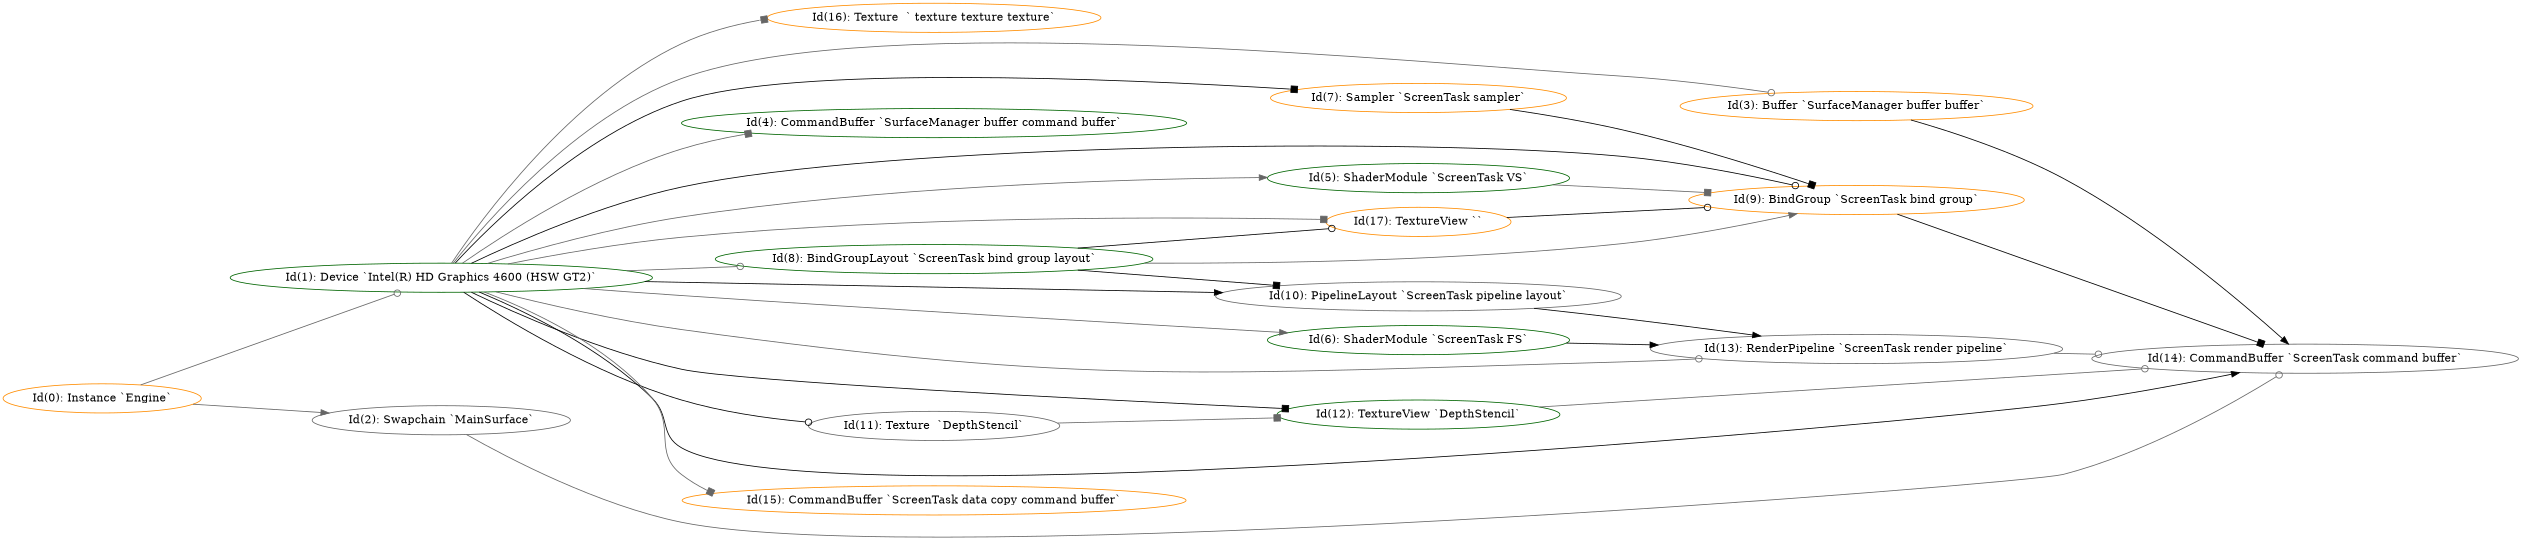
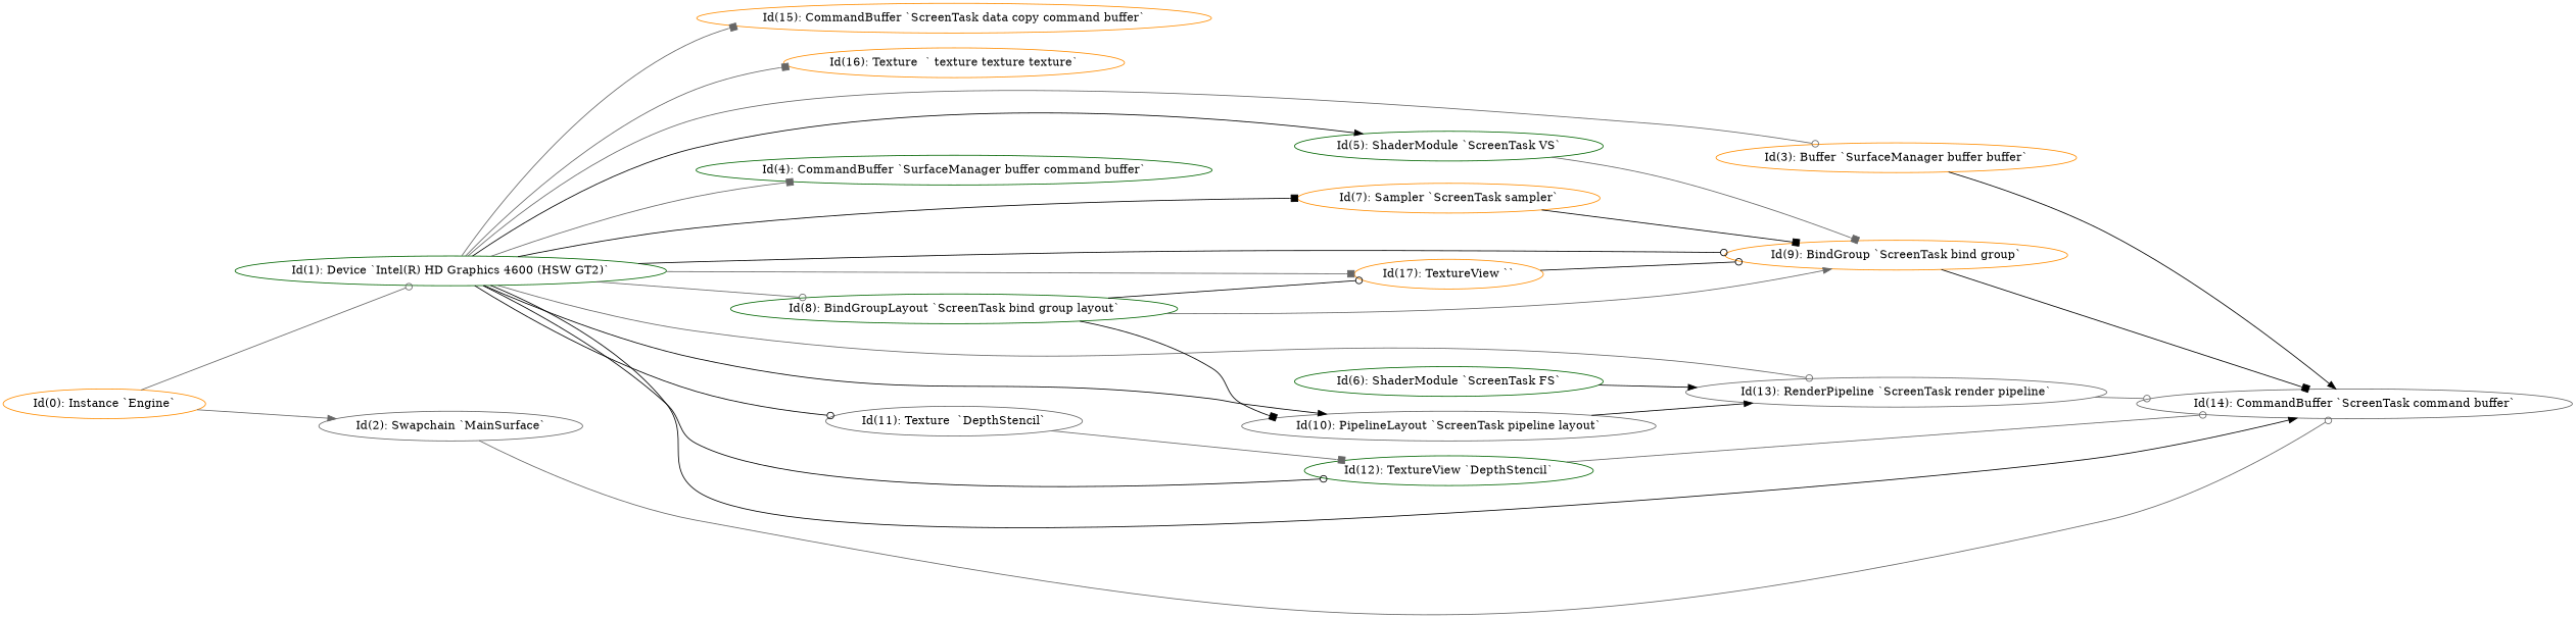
  digraph {
    rankdir=LR
    node [color=darkorange]
    edge [arrowhead=odot color=gray40]
    n1 [label="Id(0): Instance `Engine`"]
    n2 [color=darkgreen label="Id(1): Device `Intel(R) HD Graphics 4600 (HSW GT2)`"]
    n3 [color=gray40 label="Id(2): Swapchain `MainSurface`"]
    n4 [label="Id(3): Buffer `SurfaceManager buffer buffer`"]
    n5 [color=darkgreen label="Id(4): CommandBuffer `SurfaceManager buffer command buffer`"]
    n6 [color=darkgreen label="Id(5): ShaderModule `ScreenTask VS`"]
    n7 [color=darkgreen label="Id(6): ShaderModule `ScreenTask FS`"]
    n8 [label="Id(7): Sampler `ScreenTask sampler`"]
    n9 [color=darkgreen label="Id(8): BindGroupLayout `ScreenTask bind group layout`"]
    n10 [label="Id(9): BindGroup `ScreenTask bind group`"]
    n11 [color=gray40 label="Id(10): PipelineLayout `ScreenTask pipeline layout`"]
    n12 [color=gray40 label="Id(11): Texture  `DepthStencil`"]
    n13 [color=darkgreen label="Id(12): TextureView `DepthStencil`"]
    n14 [color=gray40 label="Id(13): RenderPipeline `ScreenTask render pipeline`"]
    n15 [color=gray40 label="Id(14): CommandBuffer `ScreenTask command buffer`"]
    n16 [label="Id(15): CommandBuffer `ScreenTask data copy command buffer`"]
    n17 [label="Id(16): Texture  ` texture texture texture`"]
    n18 [label="Id(17): TextureView ``"]
    n1 -> n2
    n1 -> n3 [arrowhead=normal]
    n2 -> n4
    n2 -> n5 [arrowhead=box]
-   n2 -> n6 [arrowhead=normal]
-   n2 -> n7 [arrowhead=normal]
+   n2 -> n6 [arrowhead=normal color=black]
    n2 -> n8 [arrowhead=box color=black]
    n2 -> n9
    n2 -> n10 [color=black]
    n2 -> n11 [arrowhead=normal color=black]
    n2 -> n12 [color=black]
-   n2 -> n13 [arrowhead=box color=black]
+   n2 -> n13 [color=black]
    n2 -> n14
    n2 -> n15 [arrowhead=normal color=black]
    n2 -> n16 [arrowhead=box]
    n2 -> n17 [arrowhead=box]
    n2 -> n18 [arrowhead=box]
    n3 -> n15
    n4 -> n15 [arrowhead=normal color=black]
    n6 -> n10 [arrowhead=box]
    n7 -> n14 [arrowhead=normal color=black]
    n8 -> n10 [arrowhead=box color=black]
    n9 -> n10 [arrowhead=normal]
    n9 -> n11 [arrowhead=box color=black]
    n9 -> n18 [color=black]
    n10 -> n15 [arrowhead=box color=black]
    n11 -> n14 [arrowhead=normal color=black]
    n12 -> n13 [arrowhead=box]
    n13 -> n15
    n14 -> n15
    n18 -> n10 [color=black]
  }
